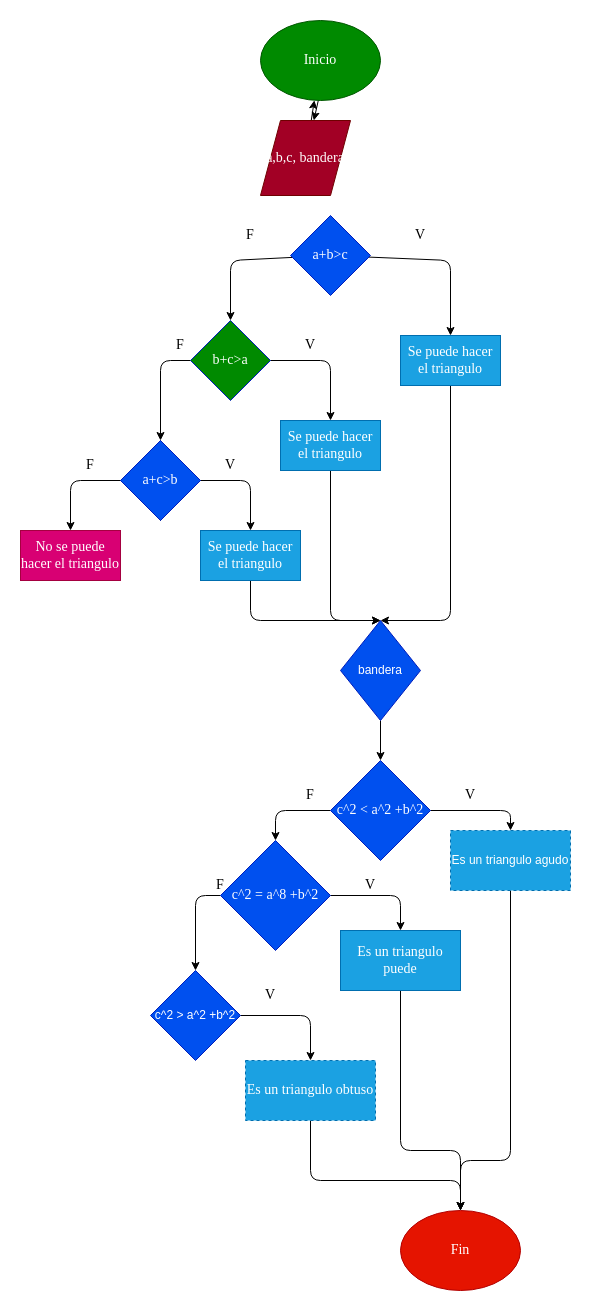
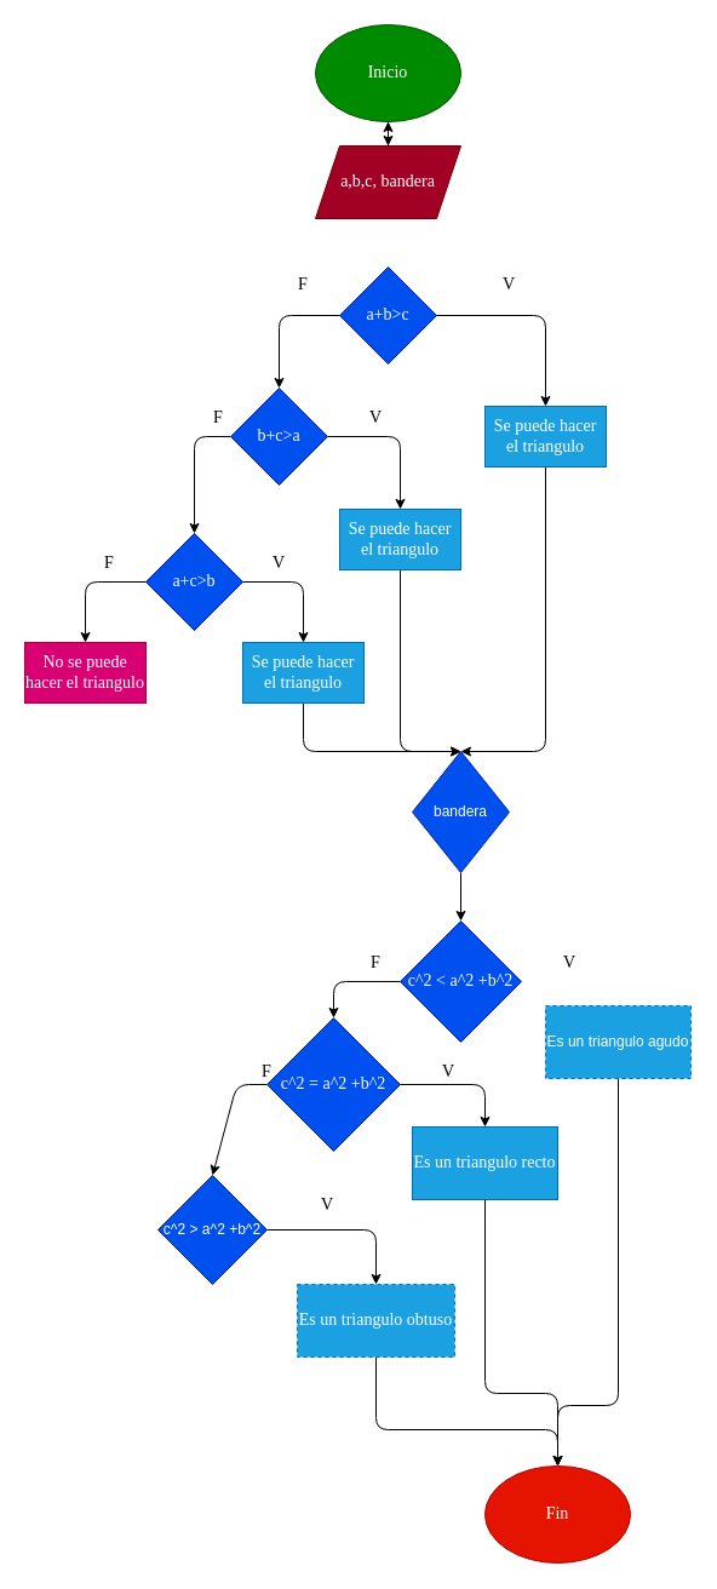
  <mxCell id="0" />
  <mxCell id="1" parent="0" />
  <mxCell id="2" value="" style="edgeStyle=none;html=1;fontFamily=Comic Sans MS;fontSize=14;" parent="1" target="5" edge="1"><mxGeometry relative="1" as="geometry"><mxPoint x="320" y="90" as="sourcePoint" /></mxGeometry></mxCell>
  <mxCell id="3" value="Inicio" style="ellipse;whiteSpace=wrap;html=1;fontFamily=Comic Sans MS;fontSize=14;fillColor=#008a00;fontColor=#ffffff;strokeColor=#005700;" parent="1" vertex="1"><mxGeometry x="260" y="20" width="120" height="80" as="geometry" /></mxCell>
  <mxCell id="4" value="" style="edgeStyle=none;html=1;fontFamily=Comic Sans MS;fontSize=14;" parent="1" source="5" target="3" edge="1"><mxGeometry relative="1" as="geometry" /></mxCell>
- <mxCell id="5" value="a,b,c, bandera" style="shape=parallelogram;perimeter=parallelogramPerimeter;whiteSpace=wrap;html=1;fixedSize=1;fontFamily=Comic Sans MS;fontSize=14;fillColor=#a20025;fontColor=#ffffff;strokeColor=#6F0000;" parent="1" vertex="1"><mxGeometry x="260" y="120" width="90" height="75" as="geometry" /></mxCell>
+ <mxCell id="5" value="a,b,c, bandera" style="shape=parallelogram;perimeter=parallelogramPerimeter;whiteSpace=wrap;html=1;fixedSize=1;fontFamily=Comic Sans MS;fontSize=14;fillColor=#a20025;fontColor=#ffffff;strokeColor=#6F0000;" parent="1" vertex="1"><mxGeometry x="260" y="120" width="120" height="60" as="geometry" /></mxCell>
  <mxCell id="6" style="edgeStyle=none;html=1;entryX=0.5;entryY=0;entryDx=0;entryDy=0;fontFamily=Comic Sans MS;fontSize=14;" parent="1" source="8" target="12" edge="1"><mxGeometry relative="1" as="geometry"><Array as="points"><mxPoint x="450" y="260" /></Array></mxGeometry></mxCell>
  <mxCell id="7" style="edgeStyle=none;html=1;entryX=0.5;entryY=0;entryDx=0;entryDy=0;fontFamily=Comic Sans MS;fontSize=14;" parent="1" source="8" target="11" edge="1"><mxGeometry relative="1" as="geometry"><Array as="points"><mxPoint x="230" y="260" /></Array></mxGeometry></mxCell>
- <mxCell id="8" value="a+b&amp;gt;c" style="rhombus;whiteSpace=wrap;html=1;fontFamily=Comic Sans MS;fontSize=14;fillColor=#0050ef;fontColor=#ffffff;strokeColor=#001DBC;" parent="1" vertex="1"><mxGeometry x="290" y="215" width="80" height="80" as="geometry" /></mxCell>
+ <mxCell id="8" value="a+b&amp;gt;c" style="rhombus;whiteSpace=wrap;html=1;fontFamily=Comic Sans MS;fontSize=14;fillColor=#0050ef;fontColor=#ffffff;strokeColor=#001DBC;" parent="1" vertex="1"><mxGeometry x="280" y="220" width="80" height="80" as="geometry" /></mxCell>
  <mxCell id="9" style="edgeStyle=none;html=1;entryX=0.5;entryY=0;entryDx=0;entryDy=0;fontFamily=Comic Sans MS;fontSize=14;" parent="1" source="11" target="15" edge="1"><mxGeometry relative="1" as="geometry"><Array as="points"><mxPoint x="160" y="360" /></Array></mxGeometry></mxCell>
  <mxCell id="10" style="edgeStyle=none;html=1;entryX=0.5;entryY=0;entryDx=0;entryDy=0;fontFamily=Comic Sans MS;fontSize=14;" parent="1" source="11" target="16" edge="1"><mxGeometry relative="1" as="geometry"><Array as="points"><mxPoint x="330" y="360" /></Array></mxGeometry></mxCell>
- <mxCell id="11" value="b+c&amp;gt;a" style="rhombus;whiteSpace=wrap;html=1;fontFamily=Comic Sans MS;fontSize=14;fillColor=#008a00;fontColor=#ffffff;strokeColor=#001DBC;" parent="1" vertex="1"><mxGeometry x="190" y="320" width="80" height="80" as="geometry" /></mxCell>
+ <mxCell id="11" value="b+c&amp;gt;a" style="rhombus;whiteSpace=wrap;html=1;fontFamily=Comic Sans MS;fontSize=14;fillColor=#0050ef;fontColor=#ffffff;strokeColor=#001DBC;" parent="1" vertex="1"><mxGeometry x="190" y="320" width="80" height="80" as="geometry" /></mxCell>
  <mxCell id="12" value="Se puede hacer el triangulo" style="rounded=0;whiteSpace=wrap;html=1;fontFamily=Comic Sans MS;fontSize=14;" parent="1" vertex="1"><mxGeometry x="400" y="335" width="100" height="50" as="geometry" /></mxCell>
  <mxCell id="13" style="edgeStyle=none;html=1;entryX=0.5;entryY=0;entryDx=0;entryDy=0;fontFamily=Comic Sans MS;fontSize=14;" parent="1" source="15" edge="1"><mxGeometry relative="1" as="geometry"><Array as="points"><mxPoint x="70" y="480" /></Array><mxPoint x="70" y="530" as="targetPoint" /></mxGeometry></mxCell>
  <mxCell id="14" style="edgeStyle=none;html=1;entryX=0.5;entryY=0;entryDx=0;entryDy=0;fontFamily=Comic Sans MS;fontSize=14;" parent="1" source="15" edge="1"><mxGeometry relative="1" as="geometry"><Array as="points"><mxPoint x="250" y="480" /></Array><mxPoint x="250" y="530" as="targetPoint" /></mxGeometry></mxCell>
  <mxCell id="15" value="a+c&amp;gt;b" style="rhombus;whiteSpace=wrap;html=1;fontFamily=Comic Sans MS;fontSize=14;" parent="1" vertex="1"><mxGeometry x="120" y="440" width="80" height="80" as="geometry" /></mxCell>
  <mxCell id="16" value="&lt;span&gt;Se puede hacer el triangulo&lt;/span&gt;" style="rounded=0;whiteSpace=wrap;html=1;fontFamily=Comic Sans MS;fontSize=14;" parent="1" vertex="1"><mxGeometry x="280" y="420" width="100" height="50" as="geometry" /></mxCell>
  <mxCell id="17" style="edgeStyle=none;html=1;entryX=0.5;entryY=0;entryDx=0;entryDy=0;" parent="1" source="18" target="52" edge="1"><mxGeometry relative="1" as="geometry"><Array as="points"><mxPoint x="250" y="620" /></Array></mxGeometry></mxCell>
  <mxCell id="18" value="Se puede hacer el triangulo" style="rounded=0;whiteSpace=wrap;html=1;fontFamily=Comic Sans MS;fontSize=14;fillColor=#1ba1e2;fontColor=#ffffff;strokeColor=#006EAF;" parent="1" vertex="1"><mxGeometry x="200" y="530" width="100" height="50" as="geometry" /></mxCell>
  <mxCell id="19" value="No se puede hacer el triangulo" style="rounded=0;whiteSpace=wrap;html=1;fontFamily=Comic Sans MS;fontSize=14;fillColor=#d80073;fontColor=#ffffff;strokeColor=#A50040;" parent="1" vertex="1"><mxGeometry x="20" y="530" width="100" height="50" as="geometry" /></mxCell>
  <mxCell id="20" value="Fin" style="ellipse;whiteSpace=wrap;html=1;fontFamily=Comic Sans MS;fontSize=14;fillColor=#e51400;fontColor=#ffffff;strokeColor=#B20000;" parent="1" vertex="1"><mxGeometry x="400" y="1210" width="120" height="80" as="geometry" /></mxCell>
  <mxCell id="21" value="F" style="text;html=1;strokeColor=none;fillColor=none;align=center;verticalAlign=middle;whiteSpace=wrap;rounded=0;fontFamily=Comic Sans MS;fontSize=14;" parent="1" vertex="1"><mxGeometry x="220" y="220" width="60" height="30" as="geometry" /></mxCell>
  <mxCell id="22" value="F" style="text;html=1;strokeColor=none;fillColor=none;align=center;verticalAlign=middle;whiteSpace=wrap;rounded=0;fontFamily=Comic Sans MS;fontSize=14;" parent="1" vertex="1"><mxGeometry y="450" width="60" height="30" as="geometry" x="60" /></mxCell>
  <mxCell id="23" value="F" style="text;html=1;strokeColor=none;fillColor=none;align=center;verticalAlign=middle;whiteSpace=wrap;rounded=0;fontFamily=Comic Sans MS;fontSize=14;" parent="1" vertex="1"><mxGeometry x="150" y="330" width="60" height="30" as="geometry" /></mxCell>
  <mxCell id="24" value="V" style="text;html=1;strokeColor=none;fillColor=none;align=center;verticalAlign=middle;whiteSpace=wrap;rounded=0;fontFamily=Comic Sans MS;fontSize=14;" parent="1" vertex="1"><mxGeometry x="390" y="220" width="60" height="30" as="geometry" /></mxCell>
  <mxCell id="25" value="V" style="text;html=1;strokeColor=none;fillColor=none;align=center;verticalAlign=middle;whiteSpace=wrap;rounded=0;fontFamily=Comic Sans MS;fontSize=14;" parent="1" vertex="1"><mxGeometry x="200" y="450" width="60" height="30" as="geometry" /></mxCell>
  <mxCell id="26" value="V" style="text;html=1;strokeColor=none;fillColor=none;align=center;verticalAlign=middle;whiteSpace=wrap;rounded=0;fontFamily=Comic Sans MS;fontSize=14;" parent="1" vertex="1"><mxGeometry x="280" y="330" width="60" height="30" as="geometry" /></mxCell>
  <mxCell id="27" value="a+c&amp;gt;b" style="rhombus;whiteSpace=wrap;html=1;fontFamily=Comic Sans MS;fontSize=14;fillColor=#0050ef;fontColor=#ffffff;strokeColor=#001DBC;" parent="1" vertex="1"><mxGeometry x="120" y="440" width="80" height="80" as="geometry" /></mxCell>
  <mxCell id="28" style="edgeStyle=none;html=1;entryX=0.5;entryY=0;entryDx=0;entryDy=0;" parent="1" source="29" target="52" edge="1"><mxGeometry relative="1" as="geometry"><Array as="points"><mxPoint x="450" y="620" /></Array></mxGeometry></mxCell>
  <mxCell id="29" value="Se puede hacer el triangulo" style="rounded=0;whiteSpace=wrap;html=1;fontFamily=Comic Sans MS;fontSize=14;fillColor=#1ba1e2;fontColor=#ffffff;strokeColor=#006EAF;" parent="1" vertex="1"><mxGeometry x="400" y="335" width="100" height="50" as="geometry" /></mxCell>
  <mxCell id="30" style="edgeStyle=none;html=1;entryX=0.5;entryY=0;entryDx=0;entryDy=0;" parent="1" source="31" target="52" edge="1"><mxGeometry relative="1" as="geometry"><Array as="points"><mxPoint x="330" y="620" /></Array><mxPoint x="530" y="650" as="targetPoint" /></mxGeometry></mxCell>
  <mxCell id="31" value="&lt;span&gt;Se puede hacer el triangulo&lt;/span&gt;" style="rounded=0;whiteSpace=wrap;html=1;fontFamily=Comic Sans MS;fontSize=14;fillColor=#1ba1e2;fontColor=#ffffff;strokeColor=#006EAF;" parent="1" vertex="1"><mxGeometry x="280" y="420" width="100" height="50" as="geometry" /></mxCell>
- <mxCell id="32" style="edgeStyle=none;html=1;entryX=0.5;entryY=0;entryDx=0;entryDy=0;fontFamily=Comic Sans MS;fontSize=14;" parent="1" source="34" target="41" edge="1"><mxGeometry relative="1" as="geometry"><Array as="points"><mxPoint x="510" y="810" /></Array></mxGeometry></mxCell>
  <mxCell id="33" style="edgeStyle=none;html=1;entryX=0.5;entryY=0;entryDx=0;entryDy=0;fontFamily=Comic Sans MS;fontSize=14;" parent="1" source="34" target="37" edge="1"><mxGeometry relative="1" as="geometry"><Array as="points"><mxPoint x="275" y="810" /></Array></mxGeometry></mxCell>
  <mxCell id="34" value="c&lt;span class=&quot;selectable-text copyable-text&quot; style=&quot;font-size: 14px;&quot;&gt;^2 &amp;lt; a&lt;/span&gt;&lt;span class=&quot;selectable-text copyable-text&quot; style=&quot;font-size: 14px;&quot;&gt;^2 +b&lt;/span&gt;&lt;span class=&quot;selectable-text copyable-text&quot; style=&quot;font-size: 14px;&quot;&gt;^2&lt;/span&gt;" style="rhombus;whiteSpace=wrap;html=1;fillColor=#0050ef;fontColor=#ffffff;strokeColor=#001DBC;fontFamily=Comic Sans MS;fontSize=14;" parent="1" vertex="1"><mxGeometry x="330" y="760" width="100" height="100" as="geometry" /></mxCell>
  <mxCell id="35" style="edgeStyle=none;html=1;entryX=0.5;entryY=0;entryDx=0;entryDy=0;fontFamily=Comic Sans MS;fontSize=14;" parent="1" source="37" target="39" edge="1"><mxGeometry relative="1" as="geometry"><Array as="points"><mxPoint x="195" y="895" /></Array></mxGeometry></mxCell>
  <mxCell id="36" style="edgeStyle=none;html=1;entryX=0.5;entryY=0;entryDx=0;entryDy=0;fontFamily=Comic Sans MS;fontSize=14;" parent="1" source="37" target="43" edge="1"><mxGeometry relative="1" as="geometry"><Array as="points"><mxPoint x="400" y="895" /></Array></mxGeometry></mxCell>
- <mxCell id="37" value="&lt;span style=&quot;font-size: 14px;&quot;&gt;c&lt;/span&gt;&lt;span class=&quot;selectable-text copyable-text&quot; style=&quot;font-size: 14px;&quot;&gt;^2 = a&lt;/span&gt;&lt;span class=&quot;selectable-text copyable-text&quot; style=&quot;font-size: 14px;&quot;&gt;^8 +b&lt;/span&gt;&lt;span class=&quot;selectable-text copyable-text&quot; style=&quot;font-size: 14px;&quot;&gt;^2&lt;/span&gt;" style="rhombus;whiteSpace=wrap;html=1;fillColor=#0050ef;fontColor=#ffffff;strokeColor=#001DBC;fontFamily=Comic Sans MS;fontSize=14;" parent="1" vertex="1"><mxGeometry x="220" y="840" width="110" height="110" as="geometry" /></mxCell>
+ <mxCell id="37" value="&lt;span style=&quot;font-size: 14px;&quot;&gt;c&lt;/span&gt;&lt;span class=&quot;selectable-text copyable-text&quot; style=&quot;font-size: 14px;&quot;&gt;^2 = a&lt;/span&gt;&lt;span class=&quot;selectable-text copyable-text&quot; style=&quot;font-size: 14px;&quot;&gt;^2 +b&lt;/span&gt;&lt;span class=&quot;selectable-text copyable-text&quot; style=&quot;font-size: 14px;&quot;&gt;^2&lt;/span&gt;" style="rhombus;whiteSpace=wrap;html=1;fillColor=#0050ef;fontColor=#ffffff;strokeColor=#001DBC;fontFamily=Comic Sans MS;fontSize=14;" parent="1" vertex="1"><mxGeometry x="220" y="840" width="110" height="110" as="geometry" /></mxCell>
  <mxCell id="38" style="edgeStyle=none;html=1;entryX=0.5;entryY=0;entryDx=0;entryDy=0;fontFamily=Comic Sans MS;fontSize=14;" parent="1" source="39" target="45" edge="1"><mxGeometry relative="1" as="geometry"><Array as="points"><mxPoint x="310" y="1015" /></Array></mxGeometry></mxCell>
- <mxCell id="39" value="&lt;span&gt;c&lt;/span&gt;&lt;span class=&quot;selectable-text copyable-text&quot;&gt;^2 &amp;gt; a&lt;/span&gt;&lt;span class=&quot;selectable-text copyable-text&quot;&gt;^2 +b&lt;/span&gt;&lt;span class=&quot;selectable-text copyable-text&quot;&gt;^2&lt;/span&gt;" style="rhombus;whiteSpace=wrap;html=1;fillColor=#0050ef;fontColor=#ffffff;strokeColor=#001DBC;" parent="1" vertex="1"><mxGeometry x="150" y="970" width="90" height="90" as="geometry" /></mxCell>
+ <mxCell id="39" value="&lt;span&gt;c&lt;/span&gt;&lt;span class=&quot;selectable-text copyable-text&quot;&gt;^2 &amp;gt; a&lt;/span&gt;&lt;span class=&quot;selectable-text copyable-text&quot;&gt;^2 +b&lt;/span&gt;&lt;span class=&quot;selectable-text copyable-text&quot;&gt;^2&lt;/span&gt;" style="rhombus;whiteSpace=wrap;html=1;fillColor=#0050ef;fontColor=#ffffff;strokeColor=#001DBC;" parent="1" vertex="1"><mxGeometry x="130" y="970" width="90" height="90" as="geometry" /></mxCell>
  <mxCell id="40" style="edgeStyle=none;html=1;entryX=0.5;entryY=0;entryDx=0;entryDy=0;fontFamily=Comic Sans MS;fontSize=14;" parent="1" source="41" target="20" edge="1"><mxGeometry relative="1" as="geometry"><Array as="points"><mxPoint x="510" y="1160" /><mxPoint x="460" y="1160" /></Array></mxGeometry></mxCell>
  <mxCell id="41" value="Es un triangulo agudo" style="rounded=0;whiteSpace=wrap;html=1;fillColor=#1ba1e2;fontColor=#ffffff;strokeColor=#006EAF;dashed=1;" parent="1" vertex="1"><mxGeometry x="450" y="830" width="120" height="60" as="geometry" /></mxCell>
  <mxCell id="42" style="edgeStyle=none;html=1;fontFamily=Comic Sans MS;fontSize=14;" parent="1" source="43" edge="1"><mxGeometry relative="1" as="geometry"><mxPoint x="460" y="1210" as="targetPoint" /><Array as="points"><mxPoint x="400" y="1150" /><mxPoint x="460" y="1150" /></Array></mxGeometry></mxCell>
- <mxCell id="43" value="&lt;span style=&quot;font-size: 14px;&quot;&gt;Es un triangulo puede&lt;/span&gt;" style="rounded=0;whiteSpace=wrap;html=1;fillColor=#1ba1e2;fontColor=#ffffff;strokeColor=#006EAF;fontFamily=Comic Sans MS;fontSize=14;" parent="1" vertex="1"><mxGeometry x="340" y="930" width="120" height="60" as="geometry" /></mxCell>
+ <mxCell id="43" value="&lt;span style=&quot;font-size: 14px;&quot;&gt;Es un triangulo recto&lt;/span&gt;" style="rounded=0;whiteSpace=wrap;html=1;fillColor=#1ba1e2;fontColor=#ffffff;strokeColor=#006EAF;fontFamily=Comic Sans MS;fontSize=14;" parent="1" vertex="1"><mxGeometry x="340" y="930" width="120" height="60" as="geometry" /></mxCell>
  <mxCell id="44" style="edgeStyle=none;html=1;entryX=0.5;entryY=0;entryDx=0;entryDy=0;fontFamily=Comic Sans MS;fontSize=14;" parent="1" source="45" target="20" edge="1"><mxGeometry relative="1" as="geometry"><Array as="points"><mxPoint x="310" y="1180" /><mxPoint x="460" y="1180" /></Array></mxGeometry></mxCell>
  <mxCell id="45" value="Es un triangulo obtuso" style="rounded=0;whiteSpace=wrap;html=1;fillColor=#1ba1e2;fontColor=#ffffff;strokeColor=#006EAF;fontFamily=Comic Sans MS;fontSize=14;dashed=1;" parent="1" vertex="1"><mxGeometry x="245" y="1060" width="130" height="60" as="geometry" /></mxCell>
  <mxCell id="46" value="F" style="text;html=1;strokeColor=none;fillColor=none;align=center;verticalAlign=middle;whiteSpace=wrap;rounded=0;fontFamily=Comic Sans MS;fontSize=14;" parent="1" vertex="1"><mxGeometry x="190" y="870" width="60" height="30" as="geometry" /></mxCell>
  <mxCell id="47" value="F" style="text;html=1;strokeColor=none;fillColor=none;align=center;verticalAlign=middle;whiteSpace=wrap;rounded=0;fontFamily=Comic Sans MS;fontSize=14;" parent="1" vertex="1"><mxGeometry x="280" y="780" width="60" height="30" as="geometry" /></mxCell>
  <mxCell id="48" value="V" style="text;html=1;strokeColor=none;fillColor=none;align=center;verticalAlign=middle;whiteSpace=wrap;rounded=0;fontFamily=Comic Sans MS;fontSize=14;" parent="1" vertex="1"><mxGeometry x="340" y="870" width="60" height="30" as="geometry" /></mxCell>
  <mxCell id="49" value="V" style="text;html=1;strokeColor=none;fillColor=none;align=center;verticalAlign=middle;whiteSpace=wrap;rounded=0;fontFamily=Comic Sans MS;fontSize=14;" parent="1" vertex="1"><mxGeometry x="440" y="780" width="60" height="30" as="geometry" /></mxCell>
  <mxCell id="50" value="V" style="text;html=1;strokeColor=none;fillColor=none;align=center;verticalAlign=middle;whiteSpace=wrap;rounded=0;fontFamily=Comic Sans MS;fontSize=14;" parent="1" vertex="1"><mxGeometry x="240" y="980" width="60" height="30" as="geometry" /></mxCell>
  <mxCell id="51" style="edgeStyle=none;html=1;entryX=0.5;entryY=0;entryDx=0;entryDy=0;fontFamily=Comic Sans MS;fontSize=14;" edge="1" parent="1" source="52" target="34"><mxGeometry relative="1" as="geometry" /></mxCell>
  <mxCell id="52" value="bandera" style="rhombus;whiteSpace=wrap;html=1;fillColor=#0050ef;fontColor=#ffffff;strokeColor=#001DBC;" vertex="1" parent="1"><mxGeometry x="340" y="620" width="80" height="100" as="geometry" /></mxCell>
